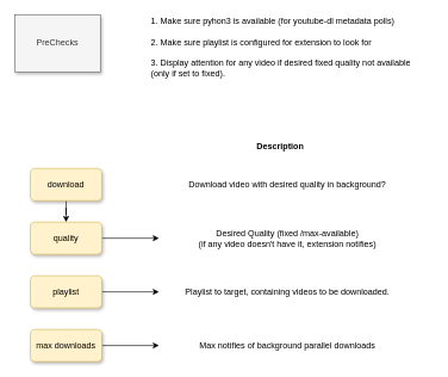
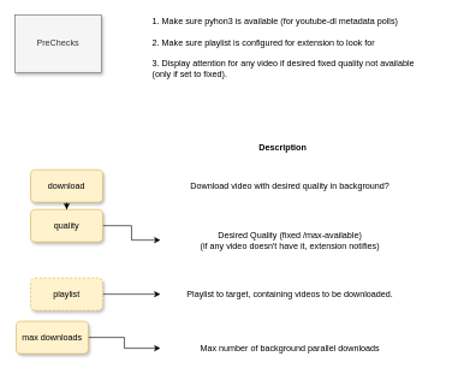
  <mxCell id="0" />
  <mxCell id="1" parent="0" />
  <mxCell id="2" value="" style="edgeStyle=orthogonalEdgeStyle;rounded=0;orthogonalLoop=1;jettySize=auto;html=1;" edge="1" parent="1" source="3" target="7"><mxGeometry relative="1" as="geometry" /></mxCell>
  <mxCell id="3" value="download" style="rounded=1;whiteSpace=wrap;html=1;shadow=1;labelBackgroundColor=none;fillColor=#fff2cc;strokeColor=#d6b656;" vertex="1" parent="1"><mxGeometry x="42" y="235" width="100" height="45" as="geometry" /></mxCell>
  <mxCell id="4" value="Download video with desired quality in background?" style="text;html=1;strokeColor=none;fillColor=none;align=center;verticalAlign=middle;whiteSpace=wrap;rounded=0;" vertex="1" parent="1"><mxGeometry x="222" y="244" width="360" height="27" as="geometry" /></mxCell>
  <mxCell id="5" value="Description" style="text;html=1;strokeColor=none;fillColor=none;align=center;verticalAlign=middle;whiteSpace=wrap;rounded=0;fontStyle=1" vertex="1" parent="1"><mxGeometry x="362" y="190" width="60" height="30" as="geometry" /></mxCell>
  <mxCell id="6" value="" style="edgeStyle=orthogonalEdgeStyle;rounded=0;orthogonalLoop=1;jettySize=auto;html=1;" edge="1" parent="1" source="7" target="8"><mxGeometry relative="1" as="geometry" /></mxCell>
- <mxCell id="7" value="quality" style="rounded=1;whiteSpace=wrap;html=1;shadow=1;labelBackgroundColor=none;fillColor=#fff2cc;strokeColor=#d6b656;" vertex="1" parent="1"><mxGeometry x="42" y="310" width="100" height="45" as="geometry" /></mxCell>
+ <mxCell id="7" value="quality" style="rounded=1;whiteSpace=wrap;html=1;shadow=1;labelBackgroundColor=none;fillColor=#fff2cc;strokeColor=#d6b656;" vertex="1" parent="1"><mxGeometry x="42" y="290" width="100" height="45" as="geometry" /></mxCell>
  <mxCell id="8" value="Desired Quality (fixed /max-available)&lt;br&gt;(if any video doesn't have it, extension notifies)" style="text;html=1;strokeColor=none;fillColor=none;align=center;verticalAlign=middle;whiteSpace=wrap;rounded=0;" vertex="1" parent="1"><mxGeometry x="222" y="310" width="360" height="45" as="geometry" /></mxCell>
  <mxCell id="9" value="" style="edgeStyle=orthogonalEdgeStyle;rounded=0;orthogonalLoop=1;jettySize=auto;html=1;" edge="1" parent="1" source="10" target="11"><mxGeometry relative="1" as="geometry" /></mxCell>
- <mxCell id="10" value="playlist" style="rounded=1;whiteSpace=wrap;html=1;shadow=1;labelBackgroundColor=none;fillColor=#fff2cc;strokeColor=#d6b656;" vertex="1" parent="1"><mxGeometry x="42" y="385" width="100" height="45" as="geometry" /></mxCell>
+ <mxCell id="10" value="playlist" style="rounded=1;whiteSpace=wrap;html=1;shadow=1;labelBackgroundColor=none;fillColor=#fff2cc;strokeColor=#d6b656;dashed=1;" vertex="1" parent="1"><mxGeometry x="42" y="385" width="100" height="45" as="geometry" /></mxCell>
  <mxCell id="11" value="Playlist to target, containing videos to be downloaded." style="text;html=1;strokeColor=none;fillColor=none;align=center;verticalAlign=middle;whiteSpace=wrap;rounded=0;" vertex="1" parent="1"><mxGeometry x="222" y="394" width="360" height="27" as="geometry" /></mxCell>
  <mxCell id="12" value="PreChecks" style="rectangle;html=1;shadow=1;rounded=0;labelBackgroundColor=none;whiteSpace=wrap;fillColor=#f5f5f5;strokeColor=#666666;fontColor=#333333;" vertex="1" parent="1"><mxGeometry x="20" y="20" width="120" height="80" as="geometry" /></mxCell>
  <mxCell id="13" value="1. Make sure pyhon3 is available (for youtube-dl metadata polls)" style="text;html=1;strokeColor=none;fillColor=none;align=left;verticalAlign=middle;whiteSpace=wrap;rounded=0;spacing=6;" vertex="1" parent="1"><mxGeometry x="205" y="20" width="400" height="20" as="geometry" /></mxCell>
  <mxCell id="14" value="2. Make sure playlist is configured for extension to look for" style="text;html=1;strokeColor=none;fillColor=none;align=left;verticalAlign=middle;whiteSpace=wrap;rounded=0;spacing=6;" vertex="1" parent="1"><mxGeometry x="205" y="50" width="375" height="20" as="geometry" /></mxCell>
  <mxCell id="15" value="3. Display attention for any video if desired fixed quality not available (only if set to fixed)." style="text;html=1;strokeColor=none;fillColor=none;align=left;verticalAlign=middle;whiteSpace=wrap;rounded=0;spacing=6;" vertex="1" parent="1"><mxGeometry x="205" y="80" width="380" height="30" as="geometry" /></mxCell>
  <mxCell id="16" value="" style="edgeStyle=orthogonalEdgeStyle;rounded=0;orthogonalLoop=1;jettySize=auto;html=1;" edge="1" parent="1" source="17" target="18"><mxGeometry relative="1" as="geometry" /></mxCell>
- <mxCell id="17" value="max downloads" style="rounded=1;whiteSpace=wrap;html=1;shadow=1;labelBackgroundColor=none;fillColor=#fff2cc;strokeColor=#d6b656;" vertex="1" parent="1"><mxGeometry x="42" y="460" width="100" height="45" as="geometry" /></mxCell>
- <mxCell id="18" value="Max notifies of background parallel downloads" style="text;html=1;strokeColor=none;fillColor=none;align=center;verticalAlign=middle;whiteSpace=wrap;rounded=0;" vertex="1" parent="1"><mxGeometry x="222" y="469" width="360" height="27" as="geometry" /></mxCell>
+ <mxCell id="17" value="max downloads" style="rounded=1;whiteSpace=wrap;html=1;shadow=1;labelBackgroundColor=none;fillColor=#fff2cc;strokeColor=#d6b656;" vertex="1" parent="1"><mxGeometry x="22" y="445" width="100" height="45" as="geometry" /></mxCell>
+ <mxCell id="18" value="Max number of background parallel downloads" style="text;html=1;strokeColor=none;fillColor=none;align=center;verticalAlign=middle;whiteSpace=wrap;rounded=0;" vertex="1" parent="1"><mxGeometry x="222" y="469" width="360" height="27" as="geometry" /></mxCell>
